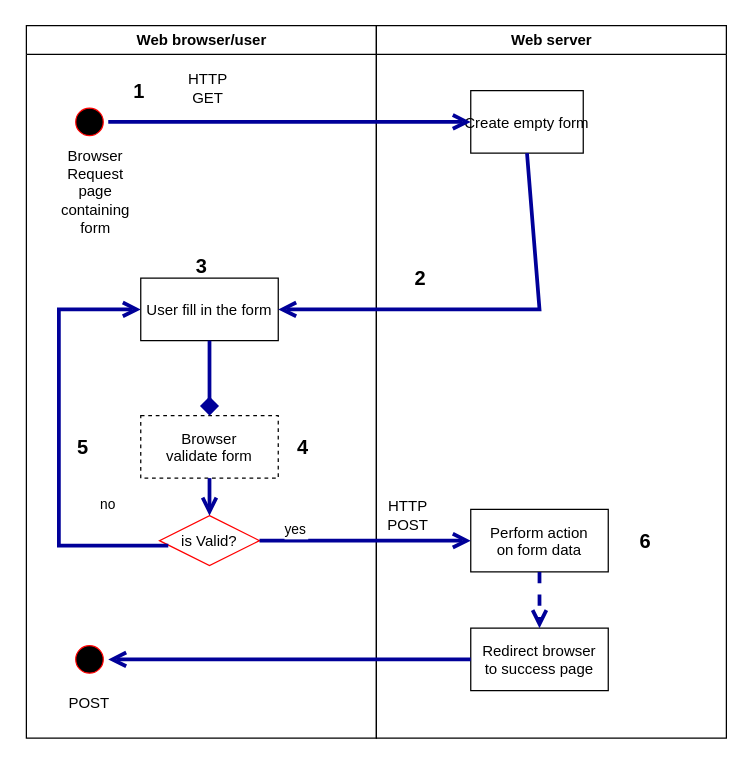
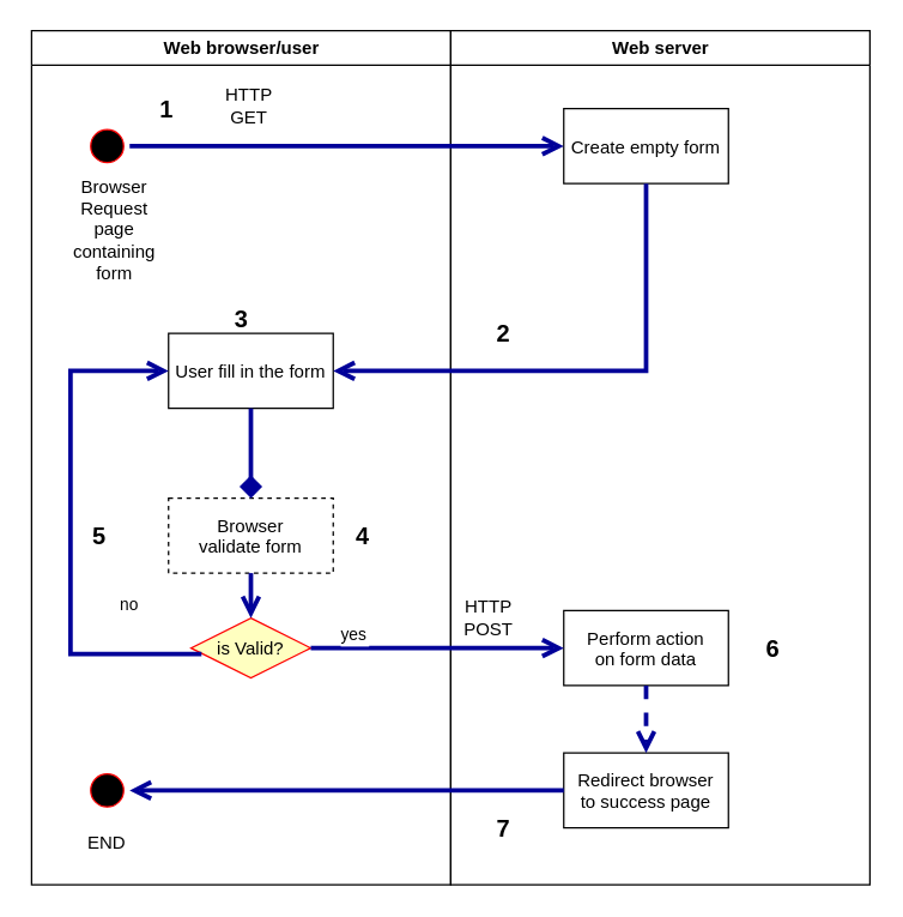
  <mxCell id="0" />
  <mxCell id="1" parent="0" />
  <mxCell id="2" value="Web browser/user" style="swimlane;whiteSpace=wrap" parent="1" vertex="1"><mxGeometry x="20.5" y="20" width="280" height="570" as="geometry" /></mxCell>
  <mxCell id="3" value="" style="ellipse;shape=startState;fillColor=#000000;strokeColor=#ff0000;" parent="2" vertex="1"><mxGeometry x="35.5" y="62" width="30" height="30" as="geometry" /></mxCell>
  <mxCell id="4" value="Browser Request page containing form" style="text;html=1;strokeColor=none;fillColor=none;align=center;verticalAlign=middle;whiteSpace=wrap;rounded=0;" vertex="1" parent="2"><mxGeometry x="35.5" y="122.5" width="40" height="20" as="geometry" /></mxCell>
  <mxCell id="5" value="User fill in the form" style="" parent="2" vertex="1"><mxGeometry x="91.5" y="202" width="110" height="50" as="geometry" /></mxCell>
  <mxCell id="6" value="Browser &#10;validate form" style="dashed=1;" parent="2" vertex="1"><mxGeometry x="91.5" y="312" width="110" height="50" as="geometry" /></mxCell>
  <mxCell id="7" value="" style="endArrow=diamond;strokeColor=#000099;endFill=1;rounded=0;verticalAlign=bottom;strokeWidth=3;endSize=8;" parent="2" source="5" target="6" edge="1"><mxGeometry relative="1" as="geometry" /></mxCell>
- <mxCell id="8" value="is Valid?" style="rhombus;fillColor=#ffffff;strokeColor=#ff0000;" vertex="1" parent="2"><mxGeometry x="106.5" y="392" width="80" height="40" as="geometry" /></mxCell>
+ <mxCell id="8" value="is Valid?" style="rhombus;fillColor=#ffffc0;strokeColor=#ff0000;" vertex="1" parent="2"><mxGeometry x="106.5" y="392" width="80" height="40" as="geometry" /></mxCell>
  <mxCell id="9" value="" style="endArrow=open;strokeColor=#000099;endFill=1;rounded=0;verticalAlign=bottom;strokeWidth=3;endSize=8;" parent="2" source="6" target="8" edge="1"><mxGeometry relative="1" as="geometry" /></mxCell>
  <mxCell id="10" value="no" style="edgeStyle=elbowEdgeStyle;elbow=horizontal;align=center;verticalAlign=bottom;endArrow=open;endSize=8;strokeColor=#000099;endFill=1;rounded=0;exitX=0.088;exitY=0.6;exitDx=0;exitDy=0;exitPerimeter=0;entryX=0;entryY=0.5;entryDx=0;entryDy=0;strokeWidth=3;" edge="1" parent="2" source="8" target="5"><mxGeometry x="-0.719" y="-24" relative="1" as="geometry"><mxPoint x="65.5" y="512" as="targetPoint" /><mxPoint x="65.5" y="452" as="sourcePoint" /><Array as="points"><mxPoint x="26" y="322" /></Array><mxPoint as="offset" /></mxGeometry></mxCell>
  <mxCell id="11" value="" style="ellipse;shape=startState;fillColor=#000000;strokeColor=#ff0000;" vertex="1" parent="2"><mxGeometry x="35.5" y="492" width="30" height="30" as="geometry" /></mxCell>
- <mxCell id="12" value="POST" style="text;html=1;strokeColor=none;fillColor=none;align=center;verticalAlign=middle;whiteSpace=wrap;rounded=0;" vertex="1" parent="2"><mxGeometry x="30.5" y="532" width="40" height="20" as="geometry" /></mxCell>
+ <mxCell id="12" value="END" style="text;html=1;strokeColor=none;fillColor=none;align=center;verticalAlign=middle;whiteSpace=wrap;rounded=0;" vertex="1" parent="2"><mxGeometry x="30.5" y="532" width="40" height="20" as="geometry" /></mxCell>
  <mxCell id="13" value="1" style="text;html=1;strokeColor=none;fillColor=none;align=center;verticalAlign=middle;whiteSpace=wrap;rounded=0;fontSize=16;fontStyle=1" vertex="1" parent="2"><mxGeometry x="70.5" y="42" width="40" height="20" as="geometry" /></mxCell>
  <mxCell id="14" value="3" style="text;html=1;strokeColor=none;fillColor=none;align=center;verticalAlign=middle;whiteSpace=wrap;rounded=0;fontSize=16;fontStyle=1" vertex="1" parent="2"><mxGeometry x="120" y="182" width="40" height="20" as="geometry" /></mxCell>
  <mxCell id="15" value="4" style="text;html=1;strokeColor=none;fillColor=none;align=center;verticalAlign=middle;whiteSpace=wrap;rounded=0;fontSize=16;fontStyle=1" vertex="1" parent="2"><mxGeometry x="201.5" y="327" width="40" height="20" as="geometry" /></mxCell>
  <mxCell id="16" value="5" style="text;html=1;strokeColor=none;fillColor=none;align=center;verticalAlign=middle;whiteSpace=wrap;rounded=0;fontSize=16;fontStyle=1" vertex="1" parent="2"><mxGeometry x="25.5" y="327" width="40" height="20" as="geometry" /></mxCell>
  <mxCell id="17" value="Web server" style="swimlane;whiteSpace=wrap" parent="1" vertex="1"><mxGeometry x="300.5" y="20" width="280" height="570" as="geometry" /></mxCell>
- <mxCell id="18" value="Create empty form" style="" parent="17" vertex="1"><mxGeometry x="75.5" y="52" width="90" height="50" as="geometry" /></mxCell>
+ <mxCell id="18" value="Create empty form" style="" parent="17" vertex="1"><mxGeometry x="75.5" y="52" width="110" height="50" as="geometry" /></mxCell>
  <mxCell id="19" value="Perform action &#10;on form data" style="" vertex="1" parent="17"><mxGeometry x="75.5" y="387" width="110" height="50" as="geometry" /></mxCell>
  <mxCell id="20" value="Redirect browser &#10;to success page" style="" vertex="1" parent="17"><mxGeometry x="75.5" y="482" width="110" height="50" as="geometry" /></mxCell>
  <mxCell id="21" value="" style="endArrow=open;strokeColor=#000099;endFill=1;rounded=0;exitX=0.5;exitY=1;exitDx=0;exitDy=0;entryX=0.5;entryY=0;entryDx=0;entryDy=0;verticalAlign=bottom;strokeWidth=3;endSize=8;dashed=1;" edge="1" parent="17" source="19" target="20"><mxGeometry relative="1" as="geometry"><mxPoint x="430.5" y="170" as="sourcePoint" /><mxPoint x="430.5" y="230" as="targetPoint" /></mxGeometry></mxCell>
  <mxCell id="22" value="HTTP POST" style="text;html=1;strokeColor=none;fillColor=none;align=center;verticalAlign=middle;whiteSpace=wrap;rounded=0;" vertex="1" parent="17"><mxGeometry x="5.5" y="382" width="40" height="20" as="geometry" /></mxCell>
  <mxCell id="23" value="6" style="text;html=1;strokeColor=none;fillColor=none;align=center;verticalAlign=middle;whiteSpace=wrap;rounded=0;fontSize=16;fontStyle=1" vertex="1" parent="17"><mxGeometry x="195.5" y="402" width="40" height="20" as="geometry" /></mxCell>
+ <mxCell id="24" value="7" style="text;html=1;strokeColor=none;fillColor=none;align=center;verticalAlign=middle;whiteSpace=wrap;rounded=0;fontSize=16;fontStyle=1" vertex="1" parent="17"><mxGeometry x="15.5" y="522" width="40" height="20" as="geometry" /></mxCell>
  <mxCell id="25" value="" style="endArrow=open;strokeColor=#000099;endFill=1;rounded=0;entryX=1;entryY=0.5;entryDx=0;entryDy=0;exitX=0.5;exitY=1;exitDx=0;exitDy=0;verticalAlign=bottom;strokeWidth=3;endSize=8;" parent="1" source="18" target="5" edge="1"><mxGeometry relative="1" as="geometry"><Array as="points"><mxPoint x="431" y="247" /></Array></mxGeometry></mxCell>
  <mxCell id="26" value="" style="edgeStyle=elbowEdgeStyle;elbow=horizontal;verticalAlign=bottom;endArrow=open;endSize=8;endFill=1;rounded=0;strokeColor=#000099;strokeWidth=3;" parent="1" source="3" target="18" edge="1"><mxGeometry x="264.5" y="168" as="geometry"><mxPoint x="135.5" y="130" as="targetPoint" /></mxGeometry></mxCell>
  <mxCell id="27" value="HTTP GET" style="text;html=1;strokeColor=none;fillColor=none;align=center;verticalAlign=middle;whiteSpace=wrap;rounded=0;" vertex="1" parent="1"><mxGeometry x="146" y="60" width="40" height="20" as="geometry" /></mxCell>
  <mxCell id="28" value="yes" style="edgeStyle=elbowEdgeStyle;elbow=horizontal;align=center;verticalAlign=bottom;endArrow=open;endSize=8;strokeColor=#000099;exitX=1;exitY=0.5;endFill=1;rounded=0;entryX=0;entryY=0.5;exitDx=0;exitDy=0;entryDx=0;entryDy=0;strokeWidth=3;" edge="1" parent="1" source="8" target="19"><mxGeometry x="-0.657" relative="1" as="geometry"><mxPoint x="236" y="452" as="targetPoint" /><Array as="points"><mxPoint x="266" y="432" /></Array><mxPoint x="271" y="529.5" as="sourcePoint" /><mxPoint as="offset" /></mxGeometry></mxCell>
  <mxCell id="29" value="" style="endArrow=open;strokeColor=#000099;endFill=1;rounded=0;exitX=0;exitY=0.5;exitDx=0;exitDy=0;verticalAlign=bottom;strokeWidth=3;endSize=8;" edge="1" parent="1" source="20" target="11"><mxGeometry relative="1" as="geometry"><mxPoint x="725.565" y="300" as="sourcePoint" /><mxPoint x="666.435" y="572" as="targetPoint" /></mxGeometry></mxCell>
  <mxCell id="30" value="2" style="text;html=1;strokeColor=none;fillColor=none;align=center;verticalAlign=middle;whiteSpace=wrap;rounded=0;fontSize=16;fontStyle=1" vertex="1" parent="1"><mxGeometry x="316" y="212" width="40" height="20" as="geometry" /></mxCell>
